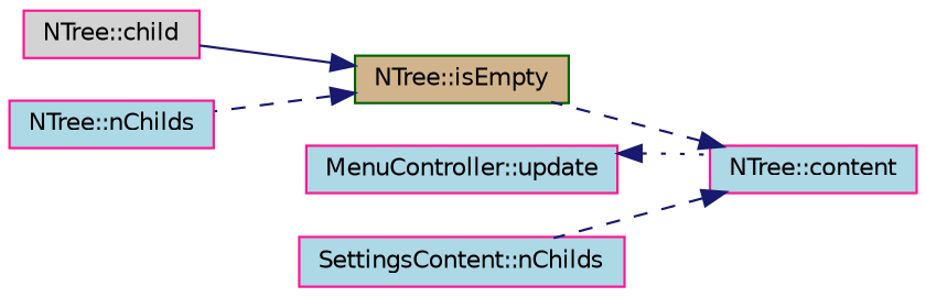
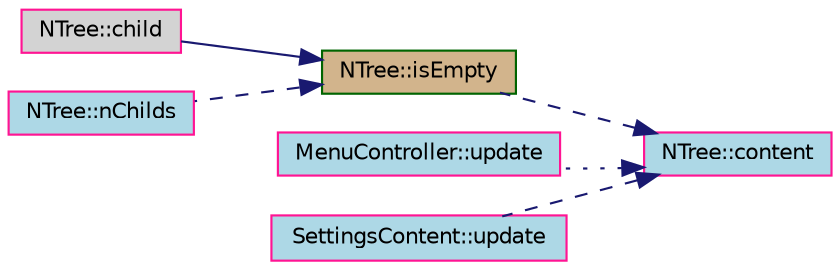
  digraph {
    rankdir=RL
    node [color=deeppink fillcolor=lightblue fontname=Helvetica fontsize=10 shape=record style=filled]
    edge [color=midnightblue dir=back fontname=Helvetica fontsize=10 labelfontname=Helvetica labelfontsize=10 style=dashed]
    n1 [color=darkgreen fillcolor=tan fontcolor=black height=0.2 label="NTree::isEmpty" width=0.4]
    n2 [fillcolor=lightgrey height=0.2 label="NTree::child" width=0.4]
    n3 [height=0.2 label="NTree::nChilds" width=0.4]
    n4 [height=0.2 label="NTree::content" width=0.4]
    n5 [height=0.2 label="MenuController::update" width=0.4]
-   n6 [height=0.2 label="SettingsContent::nChilds" width=0.4]
+   n6 [height=0.2 label="SettingsContent::update" width=0.4]
    n1 -> n2 [style=solid]
    n1 -> n3
    n4 -> n1
-   n5 -> n4 [style=dotted]
+   n4 -> n5 [style=dotted]
    n4 -> n6
  }
